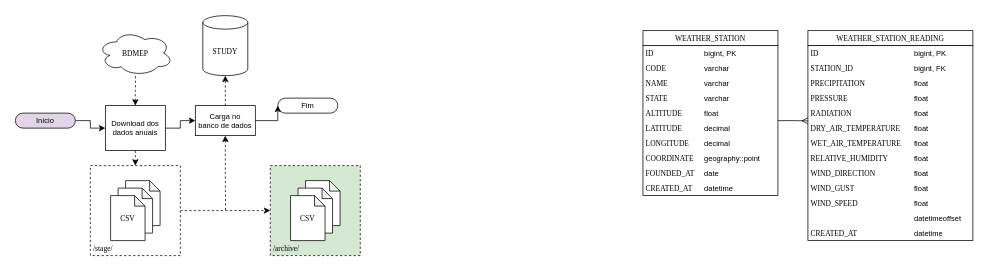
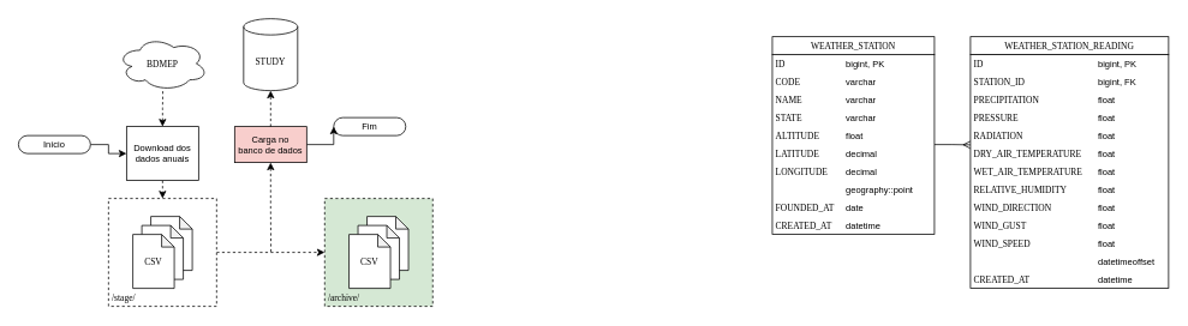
  <mxCell id="0" />
  <mxCell id="1" parent="0" />
  <mxCell id="2" style="edgeStyle=orthogonalEdgeStyle;rounded=0;orthogonalLoop=1;jettySize=auto;html=1;exitX=1;exitY=0.5;exitDx=0;exitDy=0;endArrow=ERmany;endFill=0;" parent="1" source="3" edge="1"><mxGeometry relative="1" as="geometry"><mxPoint x="1077" y="160.333" as="targetPoint" /></mxGeometry></mxCell>
  <mxCell id="3" value="" style="rounded=0;whiteSpace=wrap;html=1;fontSize=10;" parent="1" vertex="1"><mxGeometry x="857" y="60" width="180" height="200" as="geometry" /></mxCell>
  <mxCell id="4" value="WEATHER_STATION_READING" style="rounded=0;whiteSpace=wrap;html=1;fontSize=10;fontFamily=Lucida Console;" parent="1" vertex="1"><mxGeometry x="1077" y="40" width="220" height="20" as="geometry" /></mxCell>
  <mxCell id="5" value="" style="rounded=0;whiteSpace=wrap;html=1;fontSize=10;" parent="1" vertex="1"><mxGeometry x="1077" y="60" width="220" height="260" as="geometry" /></mxCell>
  <mxCell id="6" style="edgeStyle=orthogonalEdgeStyle;rounded=0;orthogonalLoop=1;jettySize=auto;html=1;exitX=1;exitY=0.5;exitDx=0;exitDy=0;entryX=0;entryY=0.5;entryDx=0;entryDy=0;dashed=1;fontFamily=Lucida Console;fontSize=10;" parent="1" source="7" target="22" edge="1"><mxGeometry relative="1" as="geometry" /></mxCell>
  <mxCell id="7" value="&lt;font&gt;/stage/&lt;/font&gt;" style="rounded=0;whiteSpace=wrap;html=1;align=left;dashed=1;fontSize=10;verticalAlign=bottom;spacingLeft=2;fontFamily=Lucida Console;" parent="1" vertex="1"><mxGeometry x="120" y="220" width="120" height="120" as="geometry" /></mxCell>
  <mxCell id="8" style="edgeStyle=orthogonalEdgeStyle;rounded=0;orthogonalLoop=1;jettySize=auto;html=1;exitX=0.5;exitY=1;exitDx=0;exitDy=0;entryX=0.5;entryY=0;entryDx=0;entryDy=0;dashed=1;fontFamily=Lucida Console;fontSize=10;" parent="1" source="10" target="7" edge="1"><mxGeometry relative="1" as="geometry" /></mxCell>
- <mxCell id="9" style="edgeStyle=orthogonalEdgeStyle;rounded=0;orthogonalLoop=1;jettySize=auto;html=1;exitX=1;exitY=0.5;exitDx=0;exitDy=0;entryX=0;entryY=0.5;entryDx=0;entryDy=0;fontFamily=Lucida Console;fontSize=10;" parent="1" source="10" target="20" edge="1"><mxGeometry relative="1" as="geometry" /></mxCell>
  <mxCell id="10" value="&lt;font&gt;Download dos&lt;br&gt;dados anuais&lt;/font&gt;" style="rounded=0;whiteSpace=wrap;html=1;fontSize=10;fontFamily=Helvetica;" parent="1" vertex="1"><mxGeometry x="140" y="140" width="80" height="60" as="geometry" /></mxCell>
  <mxCell id="11" style="edgeStyle=orthogonalEdgeStyle;rounded=0;orthogonalLoop=1;jettySize=auto;html=1;exitX=1;exitY=0.5;exitDx=0;exitDy=0;entryX=0;entryY=0.5;entryDx=0;entryDy=0;fontFamily=Lucida Console;fontSize=10;" parent="1" source="12" target="10" edge="1"><mxGeometry relative="1" as="geometry" /></mxCell>
- <mxCell id="12" value="&lt;font&gt;Início&lt;/font&gt;" style="rounded=1;whiteSpace=wrap;html=1;arcSize=50;fontSize=10;fontFamily=Helvetica;fillColor=#e1d5e7;" parent="1" vertex="1"><mxGeometry x="20" y="150" width="80" height="20" as="geometry" /></mxCell>
+ <mxCell id="12" value="&lt;font&gt;Início&lt;/font&gt;" style="rounded=1;whiteSpace=wrap;html=1;arcSize=50;fontSize=10;fontFamily=Helvetica;" parent="1" vertex="1"><mxGeometry x="20" y="150" width="80" height="20" as="geometry" /></mxCell>
  <mxCell id="13" value="&lt;font&gt;Fim&lt;/font&gt;" style="rounded=1;whiteSpace=wrap;html=1;arcSize=50;fontSize=10;fontFamily=Helvetica;" parent="1" vertex="1"><mxGeometry x="370" y="130" width="80" height="20" as="geometry" /></mxCell>
  <mxCell id="14" value="&lt;font&gt;BDMEP&lt;/font&gt;" style="ellipse;shape=cloud;whiteSpace=wrap;html=1;fontSize=10;fontFamily=Lucida Console;" parent="1" vertex="1"><mxGeometry x="130" y="40" width="100" height="60" as="geometry" /></mxCell>
  <mxCell id="15" value="CSV" style="shape=note;whiteSpace=wrap;html=1;backgroundOutline=1;darkOpacity=0.05;size=14;fontSize=10;fontFamily=Lucida Console;" parent="1" vertex="1"><mxGeometry x="167" y="240" width="46" height="60" as="geometry" /></mxCell>
  <mxCell id="16" value="CSV" style="shape=note;whiteSpace=wrap;html=1;backgroundOutline=1;darkOpacity=0.05;size=14;fontSize=10;fontFamily=Lucida Console;" parent="1" vertex="1"><mxGeometry x="157" y="250" width="46" height="60" as="geometry" /></mxCell>
  <mxCell id="17" value="CSV" style="shape=note;whiteSpace=wrap;html=1;backgroundOutline=1;darkOpacity=0.05;size=14;fontSize=10;fontFamily=Lucida Console;" parent="1" vertex="1"><mxGeometry x="147" y="260" width="46" height="60" as="geometry" /></mxCell>
  <mxCell id="18" style="edgeStyle=orthogonalEdgeStyle;rounded=0;orthogonalLoop=1;jettySize=auto;html=1;exitX=1;exitY=0.5;exitDx=0;exitDy=0;entryX=0;entryY=0.5;entryDx=0;entryDy=0;fontFamily=Lucida Console;fontSize=10;" parent="1" source="20" target="13" edge="1"><mxGeometry relative="1" as="geometry" /></mxCell>
  <mxCell id="19" style="edgeStyle=orthogonalEdgeStyle;rounded=0;orthogonalLoop=1;jettySize=auto;html=1;exitX=0.5;exitY=1;exitDx=0;exitDy=0;dashed=1;endArrow=none;endFill=0;startArrow=classic;startFill=1;fontFamily=Lucida Console;fontSize=10;" parent="1" source="20" edge="1"><mxGeometry relative="1" as="geometry"><mxPoint x="300.333" y="280" as="targetPoint" /></mxGeometry></mxCell>
- <mxCell id="20" value="Carga no&lt;div&gt;banco de dados&lt;/div&gt;" style="rounded=0;whiteSpace=wrap;html=1;fontSize=10;fontFamily=Helvetica;" parent="1" vertex="1"><mxGeometry x="260" y="140" width="80" height="40" as="geometry" /></mxCell>
+ <mxCell id="20" value="Carga no&lt;div&gt;banco de dados&lt;/div&gt;" style="rounded=0;whiteSpace=wrap;html=1;fontSize=10;fontFamily=Helvetica;fillColor=#f8cecc;" parent="1" vertex="1"><mxGeometry x="260" y="140" width="80" height="40" as="geometry" /></mxCell>
  <mxCell id="21" value="STUDY" style="shape=cylinder3;whiteSpace=wrap;html=1;boundedLbl=1;backgroundOutline=1;size=9.0;fontSize=10;fontFamily=Lucida Console;" parent="1" vertex="1"><mxGeometry x="270" y="20" width="60" height="80" as="geometry" /></mxCell>
  <mxCell id="22" value="&lt;font&gt;/archive/&lt;/font&gt;" style="rounded=0;whiteSpace=wrap;html=1;align=left;dashed=1;fontSize=10;verticalAlign=bottom;spacingLeft=2;fontFamily=Lucida Console;fillColor=#d5e8d4;" parent="1" vertex="1"><mxGeometry x="360" y="220" width="120" height="120" as="geometry" /></mxCell>
  <mxCell id="23" value="CSV" style="shape=note;whiteSpace=wrap;html=1;backgroundOutline=1;darkOpacity=0.05;size=14;fontSize=10;fontFamily=Lucida Console;" parent="1" vertex="1"><mxGeometry x="407" y="240" width="46" height="60" as="geometry" /></mxCell>
  <mxCell id="24" value="CSV" style="shape=note;whiteSpace=wrap;html=1;backgroundOutline=1;darkOpacity=0.05;size=14;fontSize=10;fontFamily=Lucida Console;" parent="1" vertex="1"><mxGeometry x="397" y="250" width="46" height="60" as="geometry" /></mxCell>
  <mxCell id="25" value="CSV" style="shape=note;whiteSpace=wrap;html=1;backgroundOutline=1;darkOpacity=0.05;size=14;fontSize=10;fontFamily=Lucida Console;" parent="1" vertex="1"><mxGeometry x="387" y="260" width="46" height="60" as="geometry" /></mxCell>
  <mxCell id="26" style="edgeStyle=orthogonalEdgeStyle;rounded=0;orthogonalLoop=1;jettySize=auto;html=1;exitX=0.5;exitY=0;exitDx=0;exitDy=0;entryX=0.5;entryY=1;entryDx=0;entryDy=0;entryPerimeter=0;dashed=1;fontFamily=Lucida Console;fontSize=10;" parent="1" source="20" target="21" edge="1"><mxGeometry relative="1" as="geometry" /></mxCell>
  <mxCell id="27" style="edgeStyle=orthogonalEdgeStyle;rounded=0;orthogonalLoop=1;jettySize=auto;html=1;exitX=0.5;exitY=0;exitDx=0;exitDy=0;entryX=0.503;entryY=1;entryDx=0;entryDy=0;entryPerimeter=0;endArrow=none;endFill=0;startArrow=classic;startFill=1;dashed=1;fontFamily=Lucida Console;fontSize=10;" parent="1" source="10" target="14" edge="1"><mxGeometry relative="1" as="geometry" /></mxCell>
  <mxCell id="28" value="ID" style="text;html=1;align=left;verticalAlign=middle;whiteSpace=wrap;rounded=0;fontSize=10;spacingLeft=2;fontFamily=Lucida Console;" parent="1" vertex="1"><mxGeometry x="857" y="60" width="80" height="20" as="geometry" /></mxCell>
  <mxCell id="29" value="CODE" style="text;html=1;align=left;verticalAlign=middle;whiteSpace=wrap;rounded=0;fontSize=10;spacingLeft=2;fontFamily=Lucida Console;" parent="1" vertex="1"><mxGeometry x="857" y="80" width="80" height="20" as="geometry" /></mxCell>
  <mxCell id="30" value="NAME" style="text;html=1;align=left;verticalAlign=middle;whiteSpace=wrap;rounded=0;fontSize=10;spacingLeft=2;fontFamily=Lucida Console;" parent="1" vertex="1"><mxGeometry x="857" y="100" width="80" height="20" as="geometry" /></mxCell>
  <mxCell id="31" value="STATE" style="text;html=1;align=left;verticalAlign=middle;whiteSpace=wrap;rounded=0;fontSize=10;spacingLeft=2;fontFamily=Lucida Console;" parent="1" vertex="1"><mxGeometry x="857" y="120" width="80" height="20" as="geometry" /></mxCell>
  <mxCell id="32" value="ALTITUDE" style="text;html=1;align=left;verticalAlign=middle;whiteSpace=wrap;rounded=0;fontSize=10;spacingLeft=2;fontFamily=Lucida Console;" parent="1" vertex="1"><mxGeometry x="857" y="140" width="80" height="20" as="geometry" /></mxCell>
  <mxCell id="33" value="LATITUDE" style="text;html=1;align=left;verticalAlign=middle;whiteSpace=wrap;rounded=0;fontSize=10;spacingLeft=2;fontFamily=Lucida Console;" parent="1" vertex="1"><mxGeometry x="857" y="160" width="80" height="20" as="geometry" /></mxCell>
  <mxCell id="34" value="LONGITUDE" style="text;html=1;align=left;verticalAlign=middle;whiteSpace=wrap;rounded=0;fontSize=10;spacingLeft=2;fontFamily=Lucida Console;" parent="1" vertex="1"><mxGeometry x="857" y="180" width="80" height="20" as="geometry" /></mxCell>
- <mxCell id="35" value="COORDINATE" style="text;html=1;align=left;verticalAlign=middle;whiteSpace=wrap;rounded=0;fontSize=10;spacingLeft=2;fontFamily=Lucida Console;" parent="1" vertex="1"><mxGeometry x="857" y="200" width="80" height="20" as="geometry" /></mxCell>
  <mxCell id="36" value="FOUNDED_AT" style="text;html=1;align=left;verticalAlign=middle;whiteSpace=wrap;rounded=0;fontSize=10;spacingLeft=2;fontFamily=Lucida Console;" parent="1" vertex="1"><mxGeometry x="857" y="220" width="80" height="20" as="geometry" /></mxCell>
  <mxCell id="37" value="CREATED_AT" style="text;html=1;align=left;verticalAlign=middle;whiteSpace=wrap;rounded=0;fontSize=10;spacingLeft=2;fontFamily=Lucida Console;" parent="1" vertex="1"><mxGeometry x="857" y="240" width="80" height="20" as="geometry" /></mxCell>
  <mxCell id="38" value="bigint, PK" style="text;html=1;align=left;verticalAlign=middle;whiteSpace=wrap;rounded=0;fontSize=10;" parent="1" vertex="1"><mxGeometry x="937" y="60" width="80" height="20" as="geometry" /></mxCell>
  <mxCell id="39" value="varchar&lt;span style=&quot;color: rgba(0, 0, 0, 0); font-family: monospace; font-size: 0px; text-wrap-mode: nowrap;&quot;&gt;%3CmxGraphModel%3E%3Croot%3E%3CmxCell%20id%3D%220%22%2F%3E%3CmxCell%20id%3D%221%22%20parent%3D%220%22%2F%3E%3CmxCell%20id%3D%222%22%20value%3D%22bigint%22%20style%3D%22text%3Bhtml%3D1%3Balign%3Dleft%3BverticalAlign%3Dmiddle%3BwhiteSpace%3Dwrap%3Brounded%3D0%3BfontSize%3D10%3B%22%20vertex%3D%221%22%20parent%3D%221%22%3E%3CmxGeometry%20x%3D%22680%22%20y%3D%22760%22%20width%3D%2280%22%20height%3D%2220%22%20as%3D%22geometry%22%2F%3E%3C%2FmxCell%3E%3C%2Froot%3E%3C%2FmxGraphModel%3E&lt;/span&gt;" style="text;html=1;align=left;verticalAlign=middle;whiteSpace=wrap;rounded=0;fontSize=10;" parent="1" vertex="1"><mxGeometry x="937" y="80" width="80" height="20" as="geometry" /></mxCell>
  <mxCell id="40" value="varchar&lt;span style=&quot;color: rgba(0, 0, 0, 0); font-family: monospace; font-size: 0px; text-wrap-mode: nowrap;&quot;&gt;%3CmxGraphModel%3E%3Croot%3E%3CmxCell%20id%3D%220%22%2F%3E%3CmxCell%20id%3D%221%22%20parent%3D%220%22%2F%3E%3CmxCell%20id%3D%222%22%20value%3D%22bigint%22%20style%3D%22text%3Bhtml%3D1%3Balign%3Dleft%3BverticalAlign%3Dmiddle%3BwhiteSpace%3Dwrap%3Brounded%3D0%3BfontSize%3D10%3B%22%20vertex%3D%221%22%20parent%3D%221%22%3E%3CmxGeometry%20x%3D%22680%22%20y%3D%22760%22%20width%3D%2280%22%20height%3D%2220%22%20as%3D%22geometry%22%2F%3E%3C%2FmxCell%3E%3C%2Froot%3E%3C%2FmxGraphModel%3E&lt;/span&gt;" style="text;html=1;align=left;verticalAlign=middle;whiteSpace=wrap;rounded=0;fontSize=10;" parent="1" vertex="1"><mxGeometry x="937" y="100" width="80" height="20" as="geometry" /></mxCell>
  <mxCell id="41" value="varchar&lt;span style=&quot;color: rgba(0, 0, 0, 0); font-family: monospace; font-size: 0px; text-wrap-mode: nowrap;&quot;&gt;%3CmxGraphModel%3E%3Croot%3E%3CmxCell%20id%3D%220%22%2F%3E%3CmxCell%20id%3D%221%22%20parent%3D%220%22%2F%3E%3CmxCell%20id%3D%222%22%20value%3D%22bigint%22%20style%3D%22text%3Bhtml%3D1%3Balign%3Dleft%3BverticalAlign%3Dmiddle%3BwhiteSpace%3Dwrap%3Brounded%3D0%3BfontSize%3D10%3B%22%20vertex%3D%221%22%20parent%3D%221%22%3E%3CmxGeometry%20x%3D%22680%22%20y%3D%22760%22%20width%3D%2280%22%20height%3D%2220%22%20as%3D%22geometry%22%2F%3E%3C%2FmxCell%3E%3C%2Froot%3E%3C%2FmxGraphModel%3E&lt;/span&gt;" style="text;html=1;align=left;verticalAlign=middle;whiteSpace=wrap;rounded=0;fontSize=10;" parent="1" vertex="1"><mxGeometry x="937" y="120" width="80" height="20" as="geometry" /></mxCell>
  <mxCell id="42" value="float" style="text;html=1;align=left;verticalAlign=middle;whiteSpace=wrap;rounded=0;fontSize=10;" parent="1" vertex="1"><mxGeometry x="937" y="140" width="80" height="20" as="geometry" /></mxCell>
  <mxCell id="43" value="decimal" style="text;html=1;align=left;verticalAlign=middle;whiteSpace=wrap;rounded=0;fontSize=10;" parent="1" vertex="1"><mxGeometry x="937" y="160" width="80" height="20" as="geometry" /></mxCell>
  <mxCell id="44" value="decimal" style="text;html=1;align=left;verticalAlign=middle;whiteSpace=wrap;rounded=0;fontSize=10;" parent="1" vertex="1"><mxGeometry x="937" y="180" width="80" height="20" as="geometry" /></mxCell>
  <mxCell id="45" value="geography::point" style="text;html=1;align=left;verticalAlign=middle;whiteSpace=wrap;rounded=0;fontSize=10;" parent="1" vertex="1"><mxGeometry x="937" y="200" width="80" height="20" as="geometry" /></mxCell>
  <mxCell id="46" value="date&lt;span style=&quot;color: rgba(0, 0, 0, 0); font-family: monospace; font-size: 0px; text-wrap-mode: nowrap;&quot;&gt;%3CmxGraphModel%3E%3Croot%3E%3CmxCell%20id%3D%220%22%2F%3E%3CmxCell%20id%3D%221%22%20parent%3D%220%22%2F%3E%3CmxCell%20id%3D%222%22%20value%3D%22varchar%26lt%3Bspan%20style%3D%26quot%3Bcolor%3A%20rgba(0%2C%200%2C%200%2C%200)%3B%20font-family%3A%20monospace%3B%20font-size%3A%200px%3B%20text-wrap-mode%3A%20nowrap%3B%26quot%3B%26gt%3B%253CmxGraphModel%253E%253Croot%253E%253CmxCell%2520id%253D%25220%2522%252F%253E%253CmxCell%2520id%253D%25221%2522%2520parent%253D%25220%2522%252F%253E%253CmxCell%2520id%253D%25222%2522%2520value%253D%2522bigint%2522%2520style%253D%2522text%253Bhtml%253D1%253Balign%253Dleft%253BverticalAlign%253Dmiddle%253BwhiteSpace%253Dwrap%253Brounded%253D0%253BfontSize%253D10%253B%2522%2520vertex%253D%25221%2522%2520parent%253D%25221%2522%253E%253CmxGeometry%2520x%253D%2522680%2522%2520y%253D%2522760%2522%2520width%253D%252280%2522%2520height%253D%252220%2522%2520as%253D%2522geometry%2522%252F%253E%253C%252FmxCell%253E%253C%252Froot%253E%253C%252FmxGraphModel%253E%26lt%3B%2Fspan%26gt%3B%22%20style%3D%22text%3Bhtml%3D1%3Balign%3Dleft%3BverticalAlign%3Dmiddle%3BwhiteSpace%3Dwrap%3Brounded%3D0%3BfontSize%3D10%3B%22%20vertex%3D%221%22%20parent%3D%221%22%3E%3CmxGeometry%20x%3D%22680%22%20y%3D%22780%22%20width%3D%2280%22%20height%3D%2220%22%20as%3D%22geometry%22%2F%3E%3C%2FmxCell%3E%3C%2Froot%3E%3C%2FmxGraphModel%3E&lt;/span&gt;" style="text;html=1;align=left;verticalAlign=middle;whiteSpace=wrap;rounded=0;fontSize=10;" parent="1" vertex="1"><mxGeometry x="937" y="220" width="80" height="20" as="geometry" /></mxCell>
  <mxCell id="47" value="datetime" style="text;html=1;align=left;verticalAlign=middle;whiteSpace=wrap;rounded=0;fontSize=10;" parent="1" vertex="1"><mxGeometry x="937" y="240" width="80" height="20" as="geometry" /></mxCell>
  <mxCell id="48" value="ID" style="text;html=1;align=left;verticalAlign=middle;whiteSpace=wrap;rounded=0;fontSize=10;spacingLeft=2;fontFamily=Lucida Console;" parent="1" vertex="1"><mxGeometry x="1077" y="60" width="80" height="20" as="geometry" /></mxCell>
  <mxCell id="49" value="STATION_ID" style="text;html=1;align=left;verticalAlign=middle;whiteSpace=wrap;rounded=0;fontSize=10;spacingLeft=2;fontFamily=Lucida Console;" parent="1" vertex="1"><mxGeometry x="1077" y="80" width="80" height="20" as="geometry" /></mxCell>
  <mxCell id="50" value="PRECIPITATION" style="text;html=1;align=left;verticalAlign=middle;whiteSpace=wrap;rounded=0;fontSize=10;spacingLeft=2;fontFamily=Lucida Console;" parent="1" vertex="1"><mxGeometry x="1077" y="100" width="80" height="20" as="geometry" /></mxCell>
  <mxCell id="51" value="PRESSURE" style="text;html=1;align=left;verticalAlign=middle;whiteSpace=wrap;rounded=0;fontSize=10;spacingLeft=2;fontFamily=Lucida Console;" parent="1" vertex="1"><mxGeometry x="1077" y="120" width="80" height="20" as="geometry" /></mxCell>
  <mxCell id="52" value="RADIATION" style="text;html=1;align=left;verticalAlign=middle;whiteSpace=wrap;rounded=0;fontSize=10;spacingLeft=2;fontFamily=Lucida Console;" parent="1" vertex="1"><mxGeometry x="1077" y="140" width="80" height="20" as="geometry" /></mxCell>
  <mxCell id="53" value="DRY_AIR_TEMPERATURE" style="text;html=1;align=left;verticalAlign=middle;whiteSpace=wrap;rounded=0;fontSize=10;spacingLeft=2;fontFamily=Lucida Console;" parent="1" vertex="1"><mxGeometry x="1077" y="160" width="80" height="20" as="geometry" /></mxCell>
  <mxCell id="54" value="WET_AIR_TEMPERATURE" style="text;html=1;align=left;verticalAlign=middle;whiteSpace=wrap;rounded=0;fontSize=10;spacingLeft=2;fontFamily=Lucida Console;" parent="1" vertex="1"><mxGeometry x="1077" y="180" width="80" height="20" as="geometry" /></mxCell>
  <mxCell id="55" value="RELATIVE_HUMIDITY" style="text;html=1;align=left;verticalAlign=middle;whiteSpace=wrap;rounded=0;fontSize=10;spacingLeft=2;fontFamily=Lucida Console;" parent="1" vertex="1"><mxGeometry x="1077" y="200" width="80" height="20" as="geometry" /></mxCell>
  <mxCell id="56" value="WIND_DIRECTION" style="text;html=1;align=left;verticalAlign=middle;whiteSpace=wrap;rounded=0;fontSize=10;spacingLeft=2;fontFamily=Lucida Console;" parent="1" vertex="1"><mxGeometry x="1077" y="220" width="80" height="20" as="geometry" /></mxCell>
  <mxCell id="57" value="WIND_GUST" style="text;html=1;align=left;verticalAlign=middle;whiteSpace=wrap;rounded=0;fontSize=10;spacingLeft=2;fontFamily=Lucida Console;" parent="1" vertex="1"><mxGeometry x="1077" y="240" width="80" height="20" as="geometry" /></mxCell>
  <mxCell id="58" value="bigint, PK" style="text;html=1;align=left;verticalAlign=middle;whiteSpace=wrap;rounded=0;fontSize=10;" parent="1" vertex="1"><mxGeometry x="1217" y="60" width="80" height="20" as="geometry" /></mxCell>
  <mxCell id="59" value="bigint, FK" style="text;html=1;align=left;verticalAlign=middle;whiteSpace=wrap;rounded=0;fontSize=10;" parent="1" vertex="1"><mxGeometry x="1217" y="80" width="80" height="20" as="geometry" /></mxCell>
  <mxCell id="60" value="float" style="text;html=1;align=left;verticalAlign=middle;whiteSpace=wrap;rounded=0;fontSize=10;" parent="1" vertex="1"><mxGeometry x="1217" y="260" width="80" height="20" as="geometry" /></mxCell>
  <mxCell id="61" value="datetimeoffset" style="text;html=1;align=left;verticalAlign=middle;whiteSpace=wrap;rounded=0;fontSize=10;" parent="1" vertex="1"><mxGeometry x="1217" y="280" width="80" height="20" as="geometry" /></mxCell>
  <mxCell id="62" value="datetime" style="text;html=1;align=left;verticalAlign=middle;whiteSpace=wrap;rounded=0;fontSize=10;" parent="1" vertex="1"><mxGeometry x="1217" y="300" width="80" height="20" as="geometry" /></mxCell>
  <mxCell id="63" value="WIND_SPEED" style="text;html=1;align=left;verticalAlign=middle;whiteSpace=wrap;rounded=0;fontSize=10;spacingLeft=2;fontFamily=Lucida Console;" parent="1" vertex="1"><mxGeometry x="1077" y="260" width="80" height="20" as="geometry" /></mxCell>
  <mxCell id="64" value="CREATED_AT" style="text;html=1;align=left;verticalAlign=middle;whiteSpace=wrap;rounded=0;fontSize=10;spacingLeft=2;fontFamily=Lucida Console;" parent="1" vertex="1"><mxGeometry x="1077" y="300" width="80" height="20" as="geometry" /></mxCell>
  <mxCell id="65" value="float" style="text;html=1;align=left;verticalAlign=middle;whiteSpace=wrap;rounded=0;fontSize=10;" parent="1" vertex="1"><mxGeometry x="1217" y="240" width="80" height="20" as="geometry" /></mxCell>
  <mxCell id="66" value="float" style="text;html=1;align=left;verticalAlign=middle;whiteSpace=wrap;rounded=0;fontSize=10;" parent="1" vertex="1"><mxGeometry x="1217" y="220" width="80" height="20" as="geometry" /></mxCell>
  <mxCell id="67" value="float" style="text;html=1;align=left;verticalAlign=middle;whiteSpace=wrap;rounded=0;fontSize=10;" parent="1" vertex="1"><mxGeometry x="1217" y="200" width="80" height="20" as="geometry" /></mxCell>
  <mxCell id="68" value="float" style="text;html=1;align=left;verticalAlign=middle;whiteSpace=wrap;rounded=0;fontSize=10;" parent="1" vertex="1"><mxGeometry x="1217" y="180" width="80" height="20" as="geometry" /></mxCell>
  <mxCell id="69" value="float" style="text;html=1;align=left;verticalAlign=middle;whiteSpace=wrap;rounded=0;fontSize=10;" parent="1" vertex="1"><mxGeometry x="1217" y="160" width="80" height="20" as="geometry" /></mxCell>
  <mxCell id="70" value="float" style="text;html=1;align=left;verticalAlign=middle;whiteSpace=wrap;rounded=0;fontSize=10;" parent="1" vertex="1"><mxGeometry x="1217" y="140" width="80" height="20" as="geometry" /></mxCell>
  <mxCell id="71" value="float" style="text;html=1;align=left;verticalAlign=middle;whiteSpace=wrap;rounded=0;fontSize=10;" parent="1" vertex="1"><mxGeometry x="1217" y="120" width="80" height="20" as="geometry" /></mxCell>
  <mxCell id="72" value="float" style="text;html=1;align=left;verticalAlign=middle;whiteSpace=wrap;rounded=0;fontSize=10;" parent="1" vertex="1"><mxGeometry x="1217" y="100" width="80" height="20" as="geometry" /></mxCell>
  <mxCell id="73" value="WEATHER_STATION" style="rounded=0;whiteSpace=wrap;html=1;fontSize=10;fontFamily=Lucida Console;" parent="1" vertex="1"><mxGeometry x="857" y="40" width="180" height="20" as="geometry" /></mxCell>
